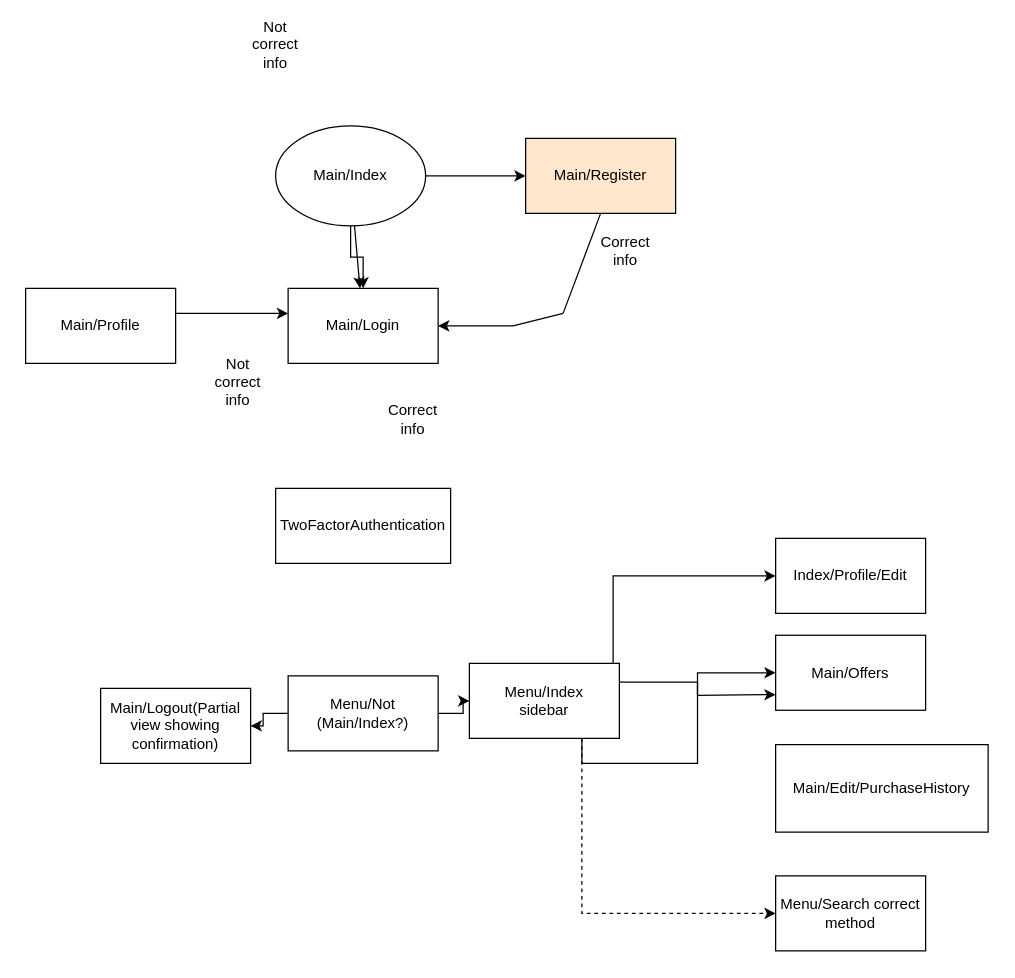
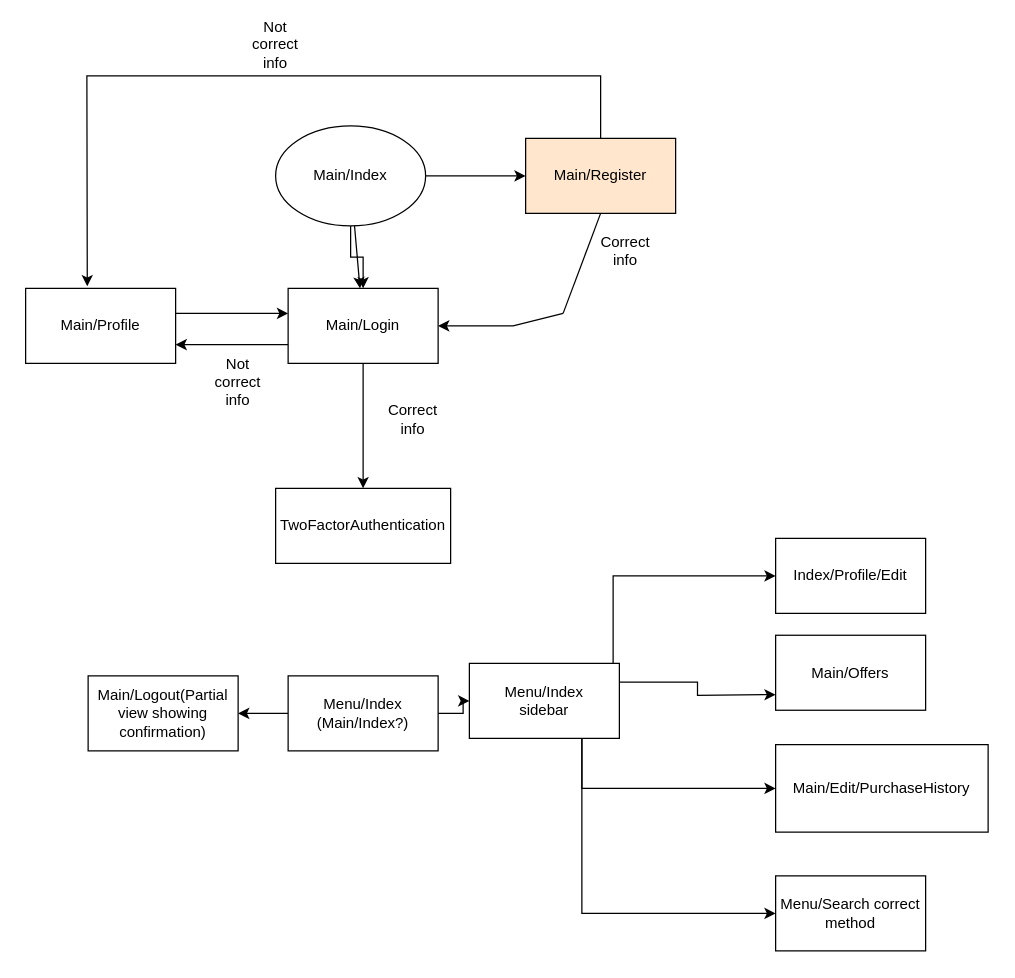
  <mxCell id="0" />
  <mxCell id="1" parent="0" />
  <mxCell id="2" value="" style="edgeStyle=orthogonalEdgeStyle;rounded=0;orthogonalLoop=1;jettySize=auto;html=1;" parent="1" source="3" target="5" edge="1"><mxGeometry relative="1" as="geometry" /></mxCell>
  <mxCell id="3" value="Main/Index" style="ellipse;whiteSpace=wrap;html=1;" parent="1" vertex="1"><mxGeometry x="220" y="100" width="120" height="80" as="geometry" /></mxCell>
+ <mxCell id="4" style="edgeStyle=orthogonalEdgeStyle;rounded=0;orthogonalLoop=1;jettySize=auto;html=1;exitX=0.5;exitY=1;exitDx=0;exitDy=0;entryX=0.5;entryY=0;entryDx=0;entryDy=0;" parent="1" source="5" target="26" edge="1"><mxGeometry relative="1" as="geometry" /></mxCell>
  <mxCell id="5" value="Main/Login" style="rounded=0;whiteSpace=wrap;html=1;" parent="1" vertex="1"><mxGeometry x="230" y="230" width="120" height="60" as="geometry" /></mxCell>
  <mxCell id="6" value="" style="endArrow=classic;html=1;rounded=0;" parent="1" source="3" target="5" edge="1"><mxGeometry width="50" height="50" relative="1" as="geometry"><mxPoint x="289.41" y="180" as="sourcePoint" /><mxPoint x="289.41" y="230" as="targetPoint" /></mxGeometry></mxCell>
  <mxCell id="7" value="" style="endArrow=classic;html=1;rounded=0;exitX=1;exitY=0.5;exitDx=0;exitDy=0;" parent="1" source="3" edge="1"><mxGeometry width="50" height="50" relative="1" as="geometry"><mxPoint x="389.58" y="130" as="sourcePoint" /><mxPoint x="420" y="140" as="targetPoint" /></mxGeometry></mxCell>
  <mxCell id="8" value="Main/Register" style="rounded=0;whiteSpace=wrap;html=1;fillColor=#ffe6cc;" parent="1" vertex="1"><mxGeometry x="420" y="110" width="120" height="60" as="geometry" /></mxCell>
  <mxCell id="9" value="" style="edgeStyle=none;rounded=0;orthogonalLoop=1;jettySize=auto;html=1;exitX=0.5;exitY=1;exitDx=0;exitDy=0;entryX=1;entryY=0.5;entryDx=0;entryDy=0;startArrow=none;" parent="1" target="5" edge="1"><mxGeometry relative="1" as="geometry"><mxPoint x="450" y="250" as="sourcePoint" /><mxPoint x="390" y="270" as="targetPoint" /><Array as="points"><mxPoint x="410" y="260" /></Array></mxGeometry></mxCell>
  <mxCell id="10" value="" style="edgeStyle=orthogonalEdgeStyle;rounded=0;orthogonalLoop=1;jettySize=auto;html=1;" parent="1" source="12" target="24" edge="1"><mxGeometry relative="1" as="geometry" /></mxCell>
  <mxCell id="11" style="edgeStyle=orthogonalEdgeStyle;rounded=0;orthogonalLoop=1;jettySize=auto;html=1;exitX=1;exitY=0.5;exitDx=0;exitDy=0;" parent="1" source="12" target="32" edge="1"><mxGeometry relative="1" as="geometry" /></mxCell>
- <mxCell id="12" value="Menu/Not&lt;br&gt;(Main/Index?)" style="rounded=0;whiteSpace=wrap;html=1;" parent="1" vertex="1"><mxGeometry x="230" y="540" width="120" height="60" as="geometry" /></mxCell>
+ <mxCell id="12" value="Menu/Index&lt;br&gt;(Main/Index?)" style="rounded=0;whiteSpace=wrap;html=1;" parent="1" vertex="1"><mxGeometry x="230" y="540" width="120" height="60" as="geometry" /></mxCell>
  <mxCell id="13" value="Correct info" style="text;html=1;strokeColor=none;fillColor=none;align=center;verticalAlign=middle;whiteSpace=wrap;rounded=0;" parent="1" vertex="1"><mxGeometry x="300" y="320" width="60" height="30" as="geometry" /></mxCell>
+ <mxCell id="14" value="" style="endArrow=classic;html=1;rounded=0;exitX=0;exitY=0.75;exitDx=0;exitDy=0;entryX=1;entryY=0.75;entryDx=0;entryDy=0;" parent="1" source="5" target="15" edge="1"><mxGeometry width="50" height="50" relative="1" as="geometry"><mxPoint x="170" y="240" as="sourcePoint" /><mxPoint x="170" y="290" as="targetPoint" /></mxGeometry></mxCell>
  <mxCell id="15" value="Main/Profile" style="rounded=0;whiteSpace=wrap;html=1;" parent="1" vertex="1"><mxGeometry x="20" y="230" width="120" height="60" as="geometry" /></mxCell>
  <mxCell id="16" value="" style="endArrow=classic;html=1;rounded=0;exitX=0;exitY=0.75;exitDx=0;exitDy=0;entryX=1;entryY=0.75;entryDx=0;entryDy=0;" parent="1" edge="1"><mxGeometry width="50" height="50" relative="1" as="geometry"><mxPoint x="140" y="250" as="sourcePoint" /><mxPoint x="230" y="250" as="targetPoint" /></mxGeometry></mxCell>
+ <mxCell id="17" value="" style="endArrow=classic;html=1;rounded=0;exitX=0.5;exitY=0;exitDx=0;exitDy=0;entryX=0.411;entryY=-0.028;entryDx=0;entryDy=0;entryPerimeter=0;" parent="1" source="8" target="15" edge="1"><mxGeometry width="50" height="50" relative="1" as="geometry"><mxPoint x="240" y="80" as="sourcePoint" /><mxPoint x="-140" as="targetPoint" y="60" /><Array as="points"><mxPoint x="480" y="60" /><mxPoint x="69" y="60" /></Array></mxGeometry></mxCell>
  <mxCell id="18" value="" style="edgeStyle=none;rounded=0;orthogonalLoop=1;jettySize=auto;html=1;exitX=0.5;exitY=1;exitDx=0;exitDy=0;endArrow=none;" parent="1" source="8" edge="1"><mxGeometry relative="1" as="geometry"><mxPoint x="480" y="170" as="sourcePoint" /><mxPoint x="450" y="250" as="targetPoint" /><Array as="points" /></mxGeometry></mxCell>
  <mxCell id="19" value="Not correct info" style="text;html=1;strokeColor=none;fillColor=none;align=center;verticalAlign=middle;whiteSpace=wrap;rounded=0;" parent="1" vertex="1"><mxGeometry x="190" y="20" width="60" height="30" as="geometry" /></mxCell>
  <mxCell id="20" value="Correct info" style="text;html=1;strokeColor=none;fillColor=none;align=center;verticalAlign=middle;whiteSpace=wrap;rounded=0;" parent="1" vertex="1"><mxGeometry x="470" y="185" width="60" height="30" as="geometry" /></mxCell>
  <mxCell id="21" value="Main/Edit/PurchaseHistory" style="rounded=0;whiteSpace=wrap;html=1;" parent="1" vertex="1"><mxGeometry x="620" y="595" width="170" height="70" as="geometry" /></mxCell>
  <mxCell id="22" value="Main/Offers" style="rounded=0;whiteSpace=wrap;html=1;" parent="1" vertex="1"><mxGeometry x="620" y="507.5" width="120" height="60" as="geometry" /></mxCell>
  <mxCell id="23" value="Index/Profile/Edit" style="whiteSpace=wrap;html=1;rounded=0;" parent="1" vertex="1"><mxGeometry x="620" y="430" width="120" height="60" as="geometry" /></mxCell>
- <mxCell id="24" value="Main/Logout(Partial view showing confirmation)" style="whiteSpace=wrap;html=1;rounded=0;" parent="1" vertex="1"><mxGeometry x="80" y="550" width="120" height="60" as="geometry" /></mxCell>
+ <mxCell id="24" value="Main/Logout(Partial view showing confirmation)" style="whiteSpace=wrap;html=1;rounded=0;" parent="1" vertex="1"><mxGeometry y="540" width="120" height="60" as="geometry" x="70" /></mxCell>
  <mxCell id="25" value="Menu/Search correct method" style="whiteSpace=wrap;html=1;rounded=0;" parent="1" vertex="1"><mxGeometry x="620" y="700" width="120" height="60" as="geometry" /></mxCell>
  <mxCell id="26" value="TwoFactorAuthentication" style="rounded=0;whiteSpace=wrap;html=1;" parent="1" vertex="1"><mxGeometry x="220" y="390" width="140" height="60" as="geometry" /></mxCell>
  <mxCell id="27" value="Not correct info" style="text;html=1;strokeColor=none;fillColor=none;align=center;verticalAlign=middle;whiteSpace=wrap;rounded=0;" parent="1" vertex="1"><mxGeometry x="160" y="290" width="60" height="30" as="geometry" /></mxCell>
  <mxCell id="28" style="edgeStyle=orthogonalEdgeStyle;rounded=0;orthogonalLoop=1;jettySize=auto;html=1;exitX=1;exitY=0.25;exitDx=0;exitDy=0;entryX=0;entryY=0.5;entryDx=0;entryDy=0;" parent="1" source="32" target="23" edge="1"><mxGeometry relative="1" as="geometry"><Array as="points"><mxPoint x="490" y="555" /><mxPoint x="490" y="460" /></Array></mxGeometry></mxCell>
- <mxCell id="29" style="edgeStyle=orthogonalEdgeStyle;rounded=0;orthogonalLoop=1;jettySize=auto;html=1;exitX=0.75;exitY=1;exitDx=0;exitDy=0;" parent="1" source="32" target="22" edge="1"><mxGeometry relative="1" as="geometry" /></mxCell>
+ <mxCell id="29" style="edgeStyle=orthogonalEdgeStyle;rounded=0;orthogonalLoop=1;jettySize=auto;html=1;exitX=0.75;exitY=1;exitDx=0;exitDy=0;entryX=0;entryY=0.5;entryDx=0;entryDy=0;" parent="1" source="32" target="21" edge="1"><mxGeometry relative="1" as="geometry" /></mxCell>
  <mxCell id="30" style="edgeStyle=orthogonalEdgeStyle;rounded=0;orthogonalLoop=1;jettySize=auto;html=1;exitX=1;exitY=0.25;exitDx=0;exitDy=0;" parent="1" source="32" edge="1"><mxGeometry relative="1" as="geometry"><mxPoint x="620" y="555" as="targetPoint" /></mxGeometry></mxCell>
- <mxCell id="31" style="edgeStyle=orthogonalEdgeStyle;rounded=0;orthogonalLoop=1;jettySize=auto;html=1;exitX=0.75;exitY=1;exitDx=0;exitDy=0;entryX=0;entryY=0.5;entryDx=0;entryDy=0;dashed=1;" parent="1" source="32" target="25" edge="1"><mxGeometry relative="1" as="geometry" /></mxCell>
+ <mxCell id="31" style="edgeStyle=orthogonalEdgeStyle;rounded=0;orthogonalLoop=1;jettySize=auto;html=1;exitX=0.75;exitY=1;exitDx=0;exitDy=0;entryX=0;entryY=0.5;entryDx=0;entryDy=0;" parent="1" source="32" target="25" edge="1"><mxGeometry relative="1" as="geometry" /></mxCell>
  <mxCell id="32" value="Menu/Index&lt;br&gt;sidebar" style="rounded=0;whiteSpace=wrap;html=1;" parent="1" vertex="1"><mxGeometry x="375" y="530" width="120" height="60" as="geometry" /></mxCell>
